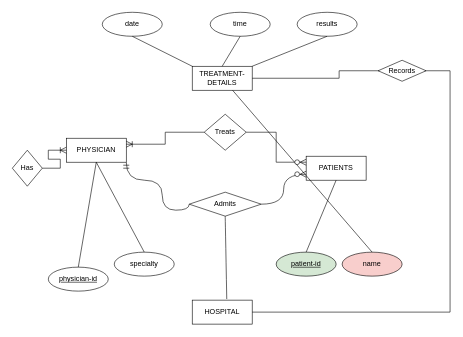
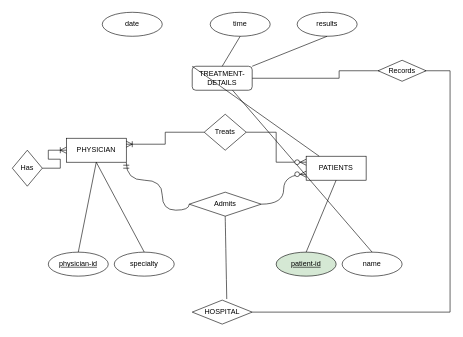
  <mxCell id="0" />
  <mxCell id="1" parent="0" />
  <mxCell id="2" value="PATIENTS" style="whiteSpace=wrap;html=1;align=center;" parent="1" vertex="1"><mxGeometry x="510" y="260" width="100" height="40" as="geometry" /></mxCell>
  <mxCell id="3" value="PHYSICIAN" style="whiteSpace=wrap;html=1;align=center;" parent="1" vertex="1"><mxGeometry x="110" y="230" width="100" height="40" as="geometry" /></mxCell>
- <mxCell id="4" value="TREATMENT-DETAILS" style="whiteSpace=wrap;html=1;align=center;" parent="1" vertex="1"><mxGeometry x="320" y="110" width="100" height="40" as="geometry" /></mxCell>
+ <mxCell id="4" value="TREATMENT-DETAILS" style="whiteSpace=wrap;html=1;align=center;rounded=1;" parent="1" vertex="1"><mxGeometry x="320" y="110" width="100" height="40" as="geometry" /></mxCell>
  <mxCell id="5" value="patient-id" style="ellipse;whiteSpace=wrap;html=1;align=center;fontStyle=4;fillColor=#d5e8d4;" parent="1" vertex="1"><mxGeometry x="460" y="420" width="100" height="40" as="geometry" /></mxCell>
- <mxCell id="6" value="name" style="ellipse;whiteSpace=wrap;html=1;align=center;fillColor=#f8cecc;" parent="1" vertex="1"><mxGeometry x="570" y="420" width="100" height="40" as="geometry" /></mxCell>
- <mxCell id="7" value="physician-id" style="ellipse;whiteSpace=wrap;html=1;align=center;fontStyle=4;" parent="1" vertex="1"><mxGeometry x="80" y="445" width="100" height="40" as="geometry" /></mxCell>
+ <mxCell id="6" value="name" style="ellipse;whiteSpace=wrap;html=1;align=center;" parent="1" vertex="1"><mxGeometry x="570" y="420" width="100" height="40" as="geometry" /></mxCell>
+ <mxCell id="7" value="physician-id" style="ellipse;whiteSpace=wrap;html=1;align=center;fontStyle=4;" parent="1" vertex="1"><mxGeometry x="80" y="420" width="100" height="40" as="geometry" /></mxCell>
  <mxCell id="8" value="specialty" style="ellipse;whiteSpace=wrap;html=1;align=center;" parent="1" vertex="1"><mxGeometry x="190" y="420" width="100" height="40" as="geometry" /></mxCell>
  <mxCell id="9" value="date" style="ellipse;whiteSpace=wrap;html=1;align=center;" parent="1" vertex="1"><mxGeometry x="170" y="20" width="100" height="40" as="geometry" /></mxCell>
  <mxCell id="10" value="time" style="ellipse;whiteSpace=wrap;html=1;align=center;" parent="1" vertex="1"><mxGeometry x="350" y="20" width="100" height="40" as="geometry" /></mxCell>
  <mxCell id="11" value="results" style="ellipse;whiteSpace=wrap;html=1;align=center;" parent="1" vertex="1"><mxGeometry x="495" y="20" width="100" height="40" as="geometry" /></mxCell>
  <mxCell id="12" value="Admits" style="shape=rhombus;perimeter=rhombusPerimeter;whiteSpace=wrap;html=1;align=center;" parent="1" vertex="1"><mxGeometry x="315" y="320" width="120" height="40" as="geometry" /></mxCell>
  <mxCell id="13" value="" style="edgeStyle=orthogonalEdgeStyle;fontSize=12;html=1;endArrow=ERzeroToMany;endFill=1;rounded=0;exitX=1;exitY=0.5;exitDx=0;exitDy=0;entryX=0;entryY=0.75;entryDx=0;entryDy=0;endSize=8;startSize=8;curved=1;" parent="1" source="12" target="2" edge="1"><mxGeometry width="100" height="100" relative="1" as="geometry"><mxPoint x="460" y="330" as="sourcePoint" /><mxPoint x="510" y="300" as="targetPoint" /></mxGeometry></mxCell>
  <mxCell id="14" value="" style="edgeStyle=orthogonalEdgeStyle;fontSize=12;html=1;endArrow=ERmandOne;rounded=0;entryX=1;entryY=1;entryDx=0;entryDy=0;exitX=0;exitY=0.5;exitDx=0;exitDy=0;endSize=8;curved=1;" parent="1" source="12" target="3" edge="1"><mxGeometry width="100" height="100" relative="1" as="geometry"><mxPoint x="280" y="340" as="sourcePoint" /><mxPoint x="310" y="290" as="targetPoint" /><Array as="points"><mxPoint x="270" y="350" /><mxPoint x="270" y="300" /></Array></mxGeometry></mxCell>
  <mxCell id="15" value="" style="endArrow=none;html=1;rounded=0;entryX=0.5;entryY=1;entryDx=0;entryDy=0;exitX=0.5;exitY=0;exitDx=0;exitDy=0;" parent="1" source="7" target="3" edge="1"><mxGeometry relative="1" as="geometry"><mxPoint x="60" y="370" as="sourcePoint" /><mxPoint x="220" y="370" as="targetPoint" /></mxGeometry></mxCell>
  <mxCell id="16" value="" style="endArrow=none;html=1;rounded=0;entryX=0.5;entryY=1;entryDx=0;entryDy=0;exitX=0.5;exitY=0;exitDx=0;exitDy=0;" parent="1" source="8" target="3" edge="1"><mxGeometry relative="1" as="geometry"><mxPoint x="60" y="430" as="sourcePoint" /><mxPoint x="200" y="310" as="targetPoint" /></mxGeometry></mxCell>
  <mxCell id="17" value="" style="endArrow=none;html=1;rounded=0;entryX=0.5;entryY=1;entryDx=0;entryDy=0;exitX=0.5;exitY=0;exitDx=0;exitDy=0;" parent="1" source="5" target="2" edge="1"><mxGeometry relative="1" as="geometry"><mxPoint x="460" y="430" as="sourcePoint" /><mxPoint x="600" y="310" as="targetPoint" /></mxGeometry></mxCell>
  <mxCell id="18" value="" style="endArrow=none;html=1;rounded=0;exitX=0.5;exitY=0;exitDx=0;exitDy=0;" parent="1" source="6" target="4" edge="1"><mxGeometry relative="1" as="geometry"><mxPoint x="580" y="410" as="sourcePoint" /><mxPoint x="720" y="290" as="targetPoint" /></mxGeometry></mxCell>
- <mxCell id="19" value="" style="endArrow=none;html=1;rounded=0;entryX=0.5;entryY=1;entryDx=0;entryDy=0;exitX=0;exitY=0;exitDx=0;exitDy=0;" parent="1" source="4" target="9" edge="1"><mxGeometry relative="1" as="geometry"><mxPoint x="330" y="100" as="sourcePoint" /><mxPoint x="310" y="60" as="targetPoint" /></mxGeometry></mxCell>
+ <mxCell id="19" value="" style="endArrow=none;html=1;rounded=0;exitX=0;exitY=0;exitDx=0;exitDy=0;" parent="1" source="4" target="2" edge="1"><mxGeometry relative="1" as="geometry"><mxPoint x="330" y="100" as="sourcePoint" /><mxPoint x="310" y="60" as="targetPoint" /></mxGeometry></mxCell>
  <mxCell id="20" value="" style="endArrow=none;html=1;rounded=0;entryX=0.5;entryY=1;entryDx=0;entryDy=0;exitX=0.5;exitY=0;exitDx=0;exitDy=0;" parent="1" source="4" target="10" edge="1"><mxGeometry relative="1" as="geometry"><mxPoint x="360" y="180" as="sourcePoint" /><mxPoint x="500" y="60" as="targetPoint" /></mxGeometry></mxCell>
  <mxCell id="21" value="" style="endArrow=none;html=1;rounded=0;entryX=0.5;entryY=1;entryDx=0;entryDy=0;exitX=1;exitY=0;exitDx=0;exitDy=0;" parent="1" source="4" target="11" edge="1"><mxGeometry relative="1" as="geometry"><mxPoint x="440" y="170" as="sourcePoint" /><mxPoint x="580" y="50" as="targetPoint" /></mxGeometry></mxCell>
- <mxCell id="22" value="HOSPITAL" style="whiteSpace=wrap;html=1;align=center;" vertex="1" parent="1"><mxGeometry x="320" y="500" width="100" height="40" as="geometry" /></mxCell>
+ <mxCell id="22" value="HOSPITAL" style="rhombus;whiteSpace=wrap;html=1;align=center;" vertex="1" parent="1"><mxGeometry x="320" y="500" width="100" height="40" as="geometry" /></mxCell>
  <mxCell id="23" value="" style="endArrow=none;html=1;rounded=0;startSize=8;endSize=8;curved=1;exitX=0.5;exitY=1;exitDx=0;exitDy=0;entryX=0.576;entryY=-0.045;entryDx=0;entryDy=0;entryPerimeter=0;" edge="1" parent="1" source="12" target="22"><mxGeometry relative="1" as="geometry"><mxPoint x="290" y="290" as="sourcePoint" /><mxPoint x="375" y="510" as="targetPoint" /></mxGeometry></mxCell>
  <mxCell id="24" value="Has" style="shape=rhombus;perimeter=rhombusPerimeter;whiteSpace=wrap;html=1;align=center;" vertex="1" parent="1"><mxGeometry x="20" y="250" width="50" height="60" as="geometry" /></mxCell>
  <mxCell id="25" value="Treats" style="shape=rhombus;perimeter=rhombusPerimeter;whiteSpace=wrap;html=1;align=center;" vertex="1" parent="1"><mxGeometry x="340" y="190" width="70" height="60" as="geometry" /></mxCell>
  <mxCell id="26" value="" style="edgeStyle=orthogonalEdgeStyle;fontSize=12;html=1;endArrow=ERzeroToMany;endFill=1;rounded=0;startSize=8;endSize=8;entryX=0;entryY=0.25;entryDx=0;entryDy=0;exitX=1;exitY=0.5;exitDx=0;exitDy=0;" edge="1" parent="1" source="25" target="2"><mxGeometry width="100" height="100" relative="1" as="geometry"><mxPoint x="320" y="340" as="sourcePoint" /><mxPoint x="420" y="240" as="targetPoint" /></mxGeometry></mxCell>
  <mxCell id="27" value="" style="endArrow=none;html=1;rounded=0;startSize=8;endSize=8;edgeStyle=orthogonalEdgeStyle;startArrow=ERoneToMany;startFill=0;exitX=1;exitY=0.25;exitDx=0;exitDy=0;entryX=0;entryY=0.5;entryDx=0;entryDy=0;elbow=vertical;" edge="1" parent="1" source="3" target="25"><mxGeometry relative="1" as="geometry"><mxPoint x="290" y="290" as="sourcePoint" /><mxPoint x="450" y="290" as="targetPoint" /></mxGeometry></mxCell>
  <mxCell id="28" value="" style="endArrow=none;html=1;rounded=0;startSize=8;endSize=8;exitX=1;exitY=0.5;exitDx=0;exitDy=0;entryX=1;entryY=0.5;entryDx=0;entryDy=0;edgeStyle=elbowEdgeStyle;startArrow=none;" edge="1" parent="1" source="29" target="4"><mxGeometry relative="1" as="geometry"><mxPoint x="330" y="530" as="sourcePoint" /><mxPoint x="30" y="130" as="targetPoint" /><Array as="points" /></mxGeometry></mxCell>
  <mxCell id="29" value="Records" style="shape=rhombus;perimeter=rhombusPerimeter;whiteSpace=wrap;html=1;align=center;" vertex="1" parent="1"><mxGeometry x="630" y="100" width="80" height="35" as="geometry" /></mxCell>
  <mxCell id="30" value="" style="endArrow=none;html=1;rounded=0;startSize=8;endSize=8;exitX=1;exitY=0.5;exitDx=0;exitDy=0;entryX=1;entryY=0.5;entryDx=0;entryDy=0;edgeStyle=elbowEdgeStyle;" edge="1" parent="1" source="22" target="29"><mxGeometry relative="1" as="geometry"><mxPoint x="420" y="520" as="sourcePoint" /><mxPoint x="420" y="130" as="targetPoint" /><Array as="points"><mxPoint x="750" y="330" /></Array></mxGeometry></mxCell>
  <mxCell id="31" value="" style="edgeStyle=entityRelationEdgeStyle;fontSize=12;html=1;endArrow=ERoneToMany;rounded=0;startSize=8;endSize=8;elbow=vertical;entryX=0;entryY=0.5;entryDx=0;entryDy=0;" edge="1" parent="1" target="3"><mxGeometry width="100" height="100" relative="1" as="geometry"><mxPoint x="70" y="280" as="sourcePoint" /><mxPoint x="170" y="180" as="targetPoint" /></mxGeometry></mxCell>
